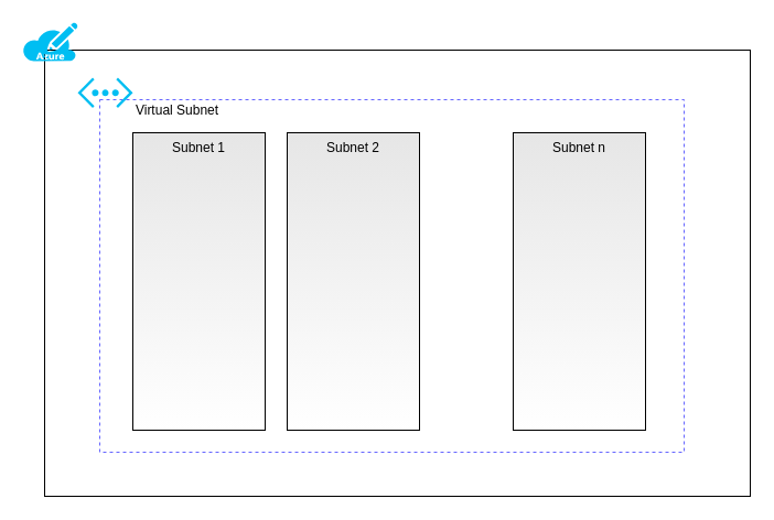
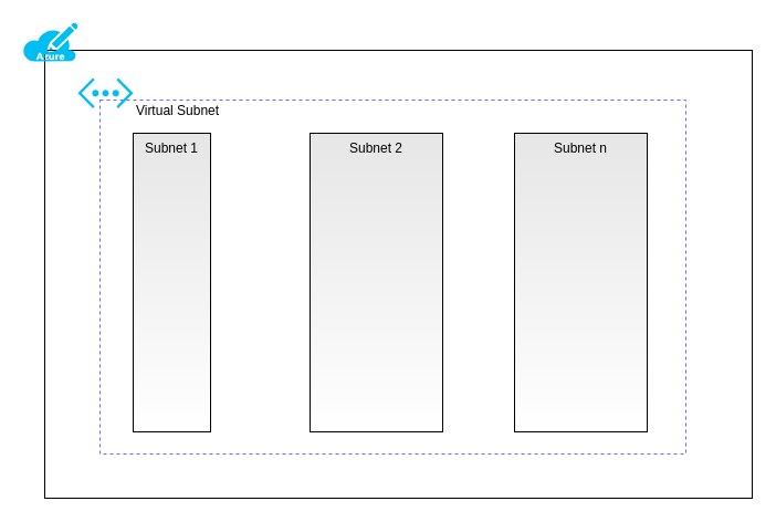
  <mxCell id="0" />
  <mxCell id="1" parent="0" />
  <mxCell id="2" value="" style="rounded=0;whiteSpace=wrap;html=1;" parent="1" vertex="1"><mxGeometry x="40" y="45" width="640" height="405" as="geometry" /></mxCell>
  <mxCell id="3" value="" style="verticalLabelPosition=bottom;html=1;verticalAlign=top;align=center;strokeColor=none;fillColor=#00BEF2;shape=mxgraph.azure.azure_subscription;" parent="1" vertex="1"><mxGeometry x="20" y="20" width="50" height="35" as="geometry" /></mxCell>
  <mxCell id="4" value="" style="rounded=0;whiteSpace=wrap;html=1;gradientColor=#ffffff;fillColor=none;dashed=1;strokeWidth=1;strokeColor=#6666FF;" parent="1" vertex="1"><mxGeometry x="90" y="90" width="530" height="320" as="geometry" /></mxCell>
  <mxCell id="5" value="" style="verticalLabelPosition=bottom;html=1;verticalAlign=top;align=left;strokeColor=none;fillColor=#00BEF2;shape=mxgraph.azure.virtual_network;pointerEvents=1;" parent="1" vertex="1"><mxGeometry x="70" y="70" width="50" height="27.5" as="geometry" /></mxCell>
- <mxCell id="6" value="Subnet 1" style="rounded=0;whiteSpace=wrap;html=1;strokeWidth=1;align=center;verticalAlign=top;fillColor=#E6E6E6;gradientColor=#ffffff;" parent="1" vertex="1"><mxGeometry x="120" y="120" width="120" height="270" as="geometry" /></mxCell>
- <mxCell id="7" value="Subnet 2" style="rounded=0;whiteSpace=wrap;html=1;strokeWidth=1;gradientColor=#ffffff;verticalAlign=top;fillColor=#E6E6E6;" parent="1" vertex="1"><mxGeometry x="260" y="120" width="120" height="270" as="geometry" /></mxCell>
+ <mxCell id="6" value="Subnet 1" style="rounded=0;whiteSpace=wrap;html=1;strokeWidth=1;align=center;verticalAlign=top;fillColor=#E6E6E6;gradientColor=#ffffff;" parent="1" vertex="1"><mxGeometry x="120" y="120" width="70" height="270" as="geometry" /></mxCell>
+ <mxCell id="7" value="Subnet 2" style="rounded=0;whiteSpace=wrap;html=1;strokeWidth=1;gradientColor=#ffffff;verticalAlign=top;fillColor=#E6E6E6;" parent="1" vertex="1"><mxGeometry x="280" y="120" width="120" height="270" as="geometry" /></mxCell>
  <mxCell id="8" value="Subnet n" style="rounded=0;whiteSpace=wrap;html=1;strokeWidth=1;gradientColor=#ffffff;verticalAlign=top;fillColor=#E6E6E6;" parent="1" vertex="1"><mxGeometry x="465" y="120" width="120" height="270" as="geometry" /></mxCell>
  <mxCell id="9" value="Virtual Subnet" style="text;html=1;align=center;verticalAlign=middle;resizable=0;points=[];autosize=1;strokeColor=none;" parent="1" vertex="1"><mxGeometry x="110" y="90" width="100" height="20" as="geometry" /></mxCell>
